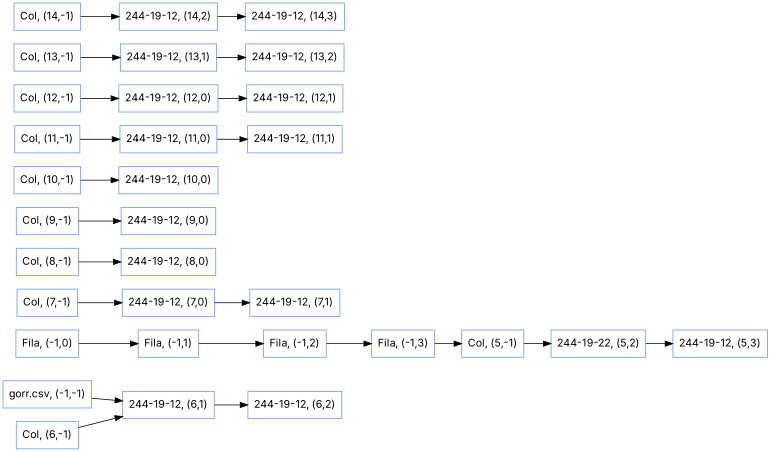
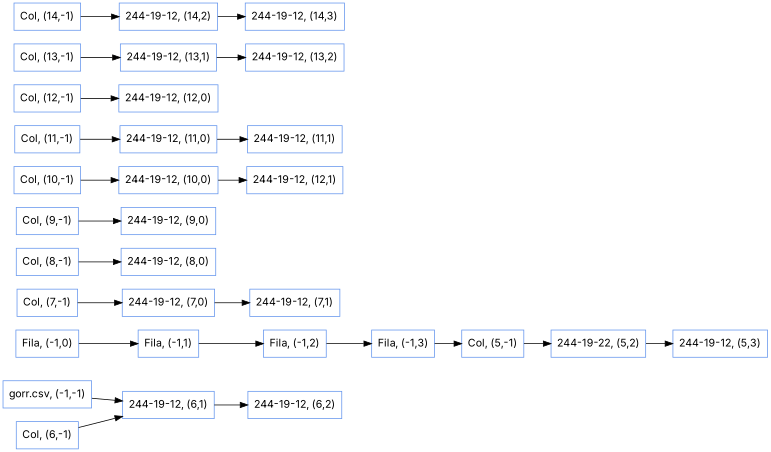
  digraph {
    fontname=Inter
    rankdir=LR
    node [color=cornflowerblue fontname=Inter shape=box]
    edge [fontname=Inter]
    "gorr.csv, (-1,-1)"
    "244-19-12, (6,1)"
    "Fila, (-1,0)"
    "Fila, (-1,1)"
    "Fila, (-1,2)"
    "Fila, (-1,3)"
    "Col, (5,-1)"
    n8 [label="244-19-22, (5,2)"]
    "244-19-12, (5,3)"
    "Col, (6,-1)"
    "244-19-12, (6,2)"
    "Col, (7,-1)"
    "244-19-12, (7,0)"
    "244-19-12, (7,1)"
    "Col, (8,-1)"
    "244-19-12, (8,0)"
    "Col, (9,-1)"
    "244-19-12, (9,0)"
    "Col, (10,-1)"
    "244-19-12, (10,0)"
    "Col, (11,-1)"
    "244-19-12, (11,0)"
    "244-19-12, (11,1)"
    "Col, (12,-1)"
    "244-19-12, (12,0)"
    "244-19-12, (12,1)"
    "Col, (13,-1)"
    "244-19-12, (13,1)"
    "244-19-12, (13,2)"
    "Col, (14,-1)"
    "244-19-12, (14,2)"
    "244-19-12, (14,3)"
    "gorr.csv, (-1,-1)" -> "244-19-12, (6,1)"
    "244-19-12, (6,1)" -> "244-19-12, (6,2)"
    "Fila, (-1,0)" -> "Fila, (-1,1)"
    "Fila, (-1,1)" -> "Fila, (-1,2)"
    "Fila, (-1,2)" -> "Fila, (-1,3)"
    "Fila, (-1,3)" -> "Col, (5,-1)"
    "Col, (5,-1)" -> n8
    n8 -> "244-19-12, (5,3)"
    "Col, (6,-1)" -> "244-19-12, (6,1)"
    "Col, (7,-1)" -> "244-19-12, (7,0)"
    "244-19-12, (7,0)" -> "244-19-12, (7,1)"
    "Col, (8,-1)" -> "244-19-12, (8,0)"
    "Col, (9,-1)" -> "244-19-12, (9,0)"
    "Col, (10,-1)" -> "244-19-12, (10,0)"
    "Col, (11,-1)" -> "244-19-12, (11,0)"
    "244-19-12, (11,0)" -> "244-19-12, (11,1)"
    "Col, (12,-1)" -> "244-19-12, (12,0)"
-   "244-19-12, (12,0)" -> "244-19-12, (12,1)"
+   "244-19-12, (10,0)" -> "244-19-12, (12,1)"
    "Col, (13,-1)" -> "244-19-12, (13,1)"
    "244-19-12, (13,1)" -> "244-19-12, (13,2)"
    "Col, (14,-1)" -> "244-19-12, (14,2)"
    "244-19-12, (14,2)" -> "244-19-12, (14,3)"
  }
